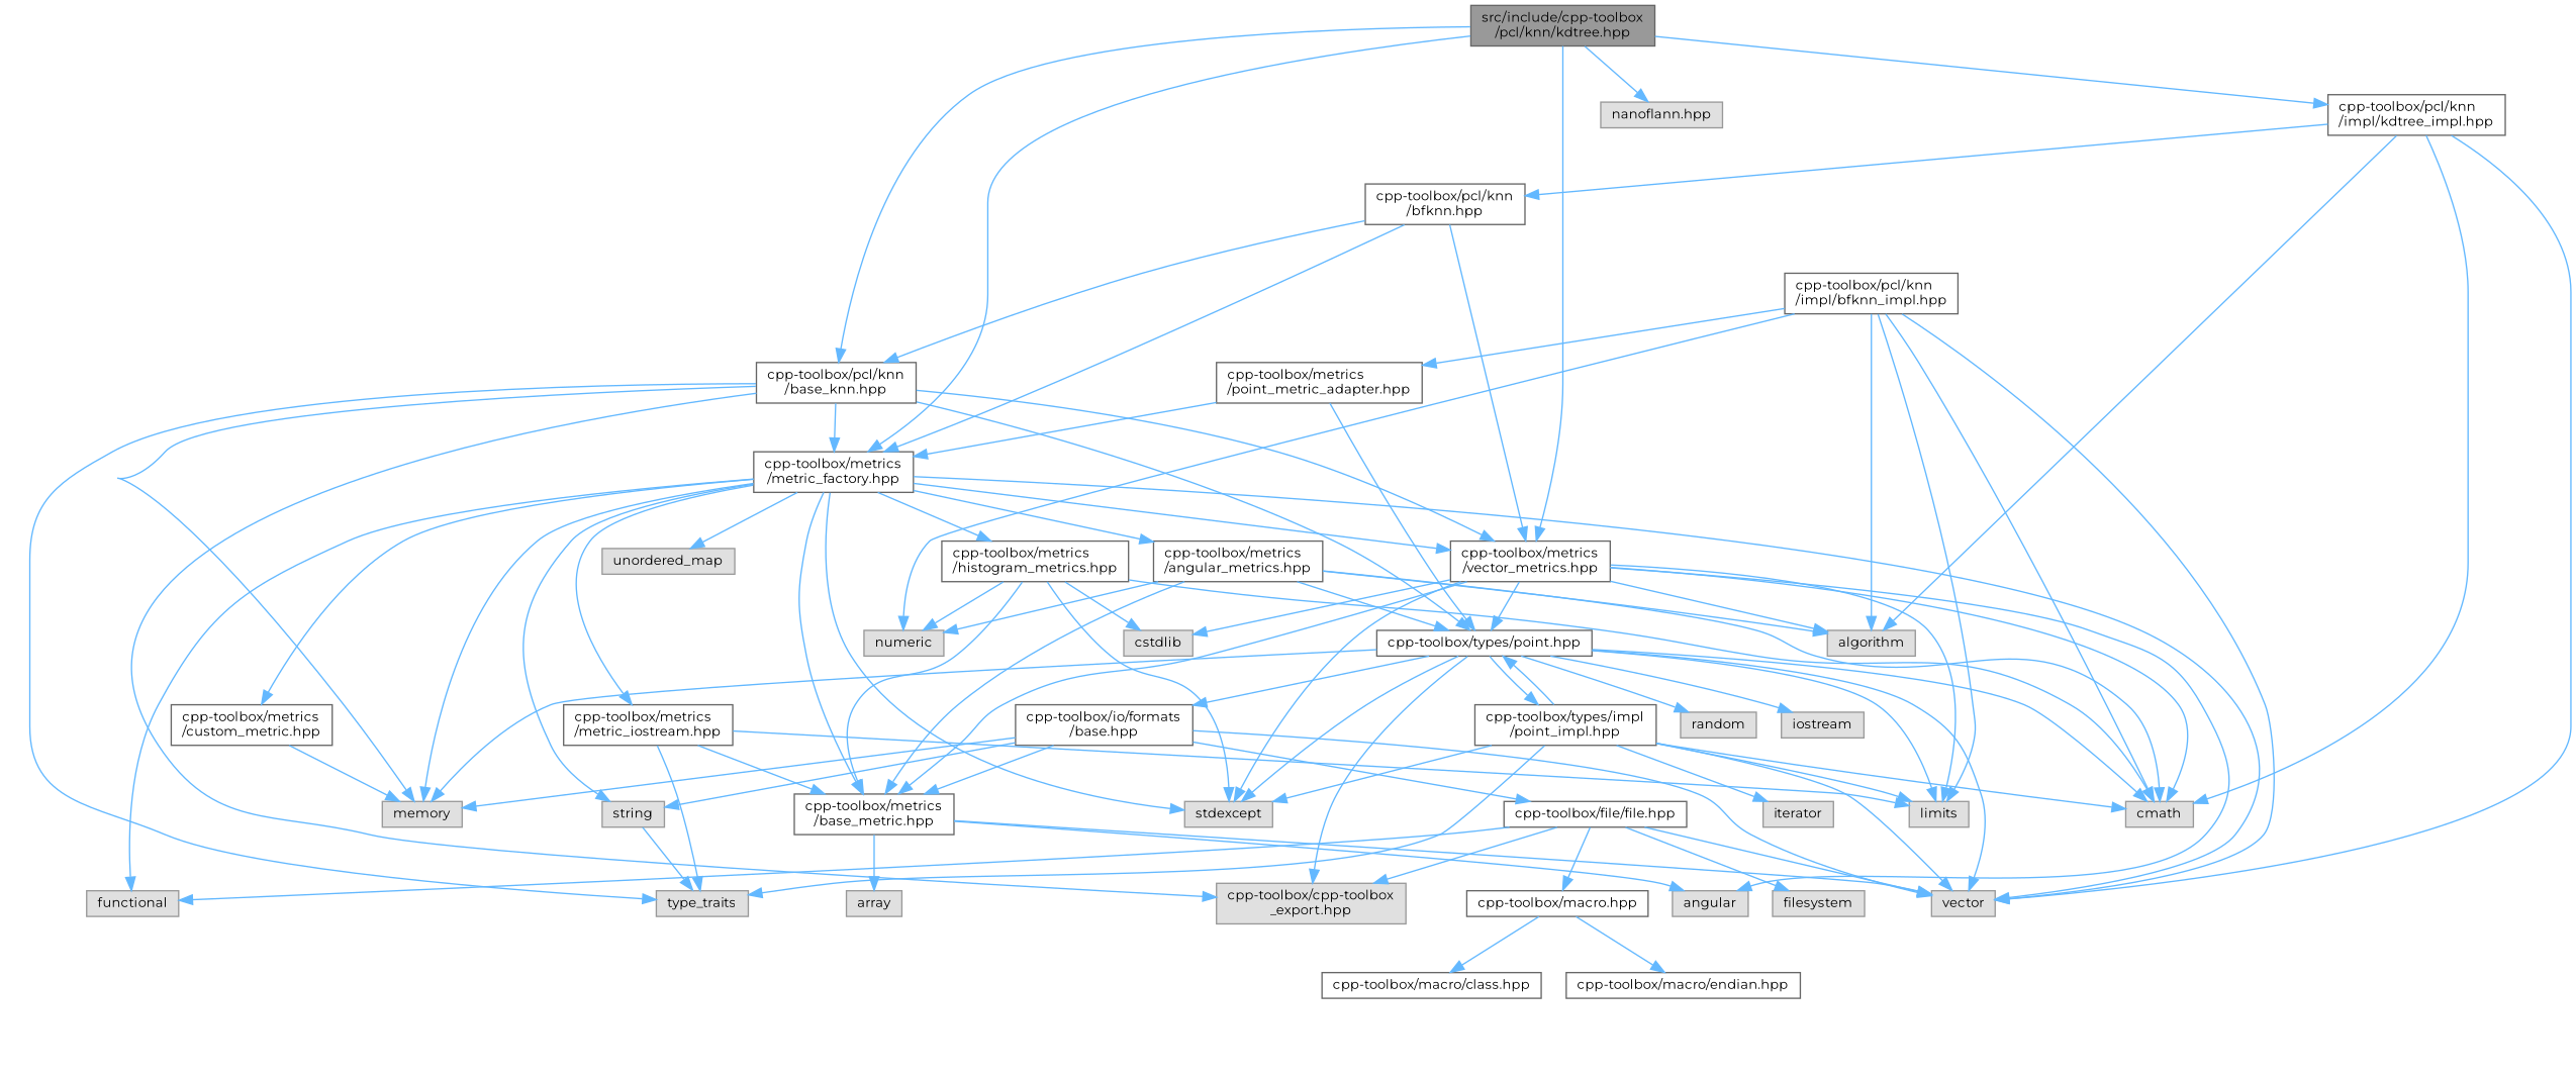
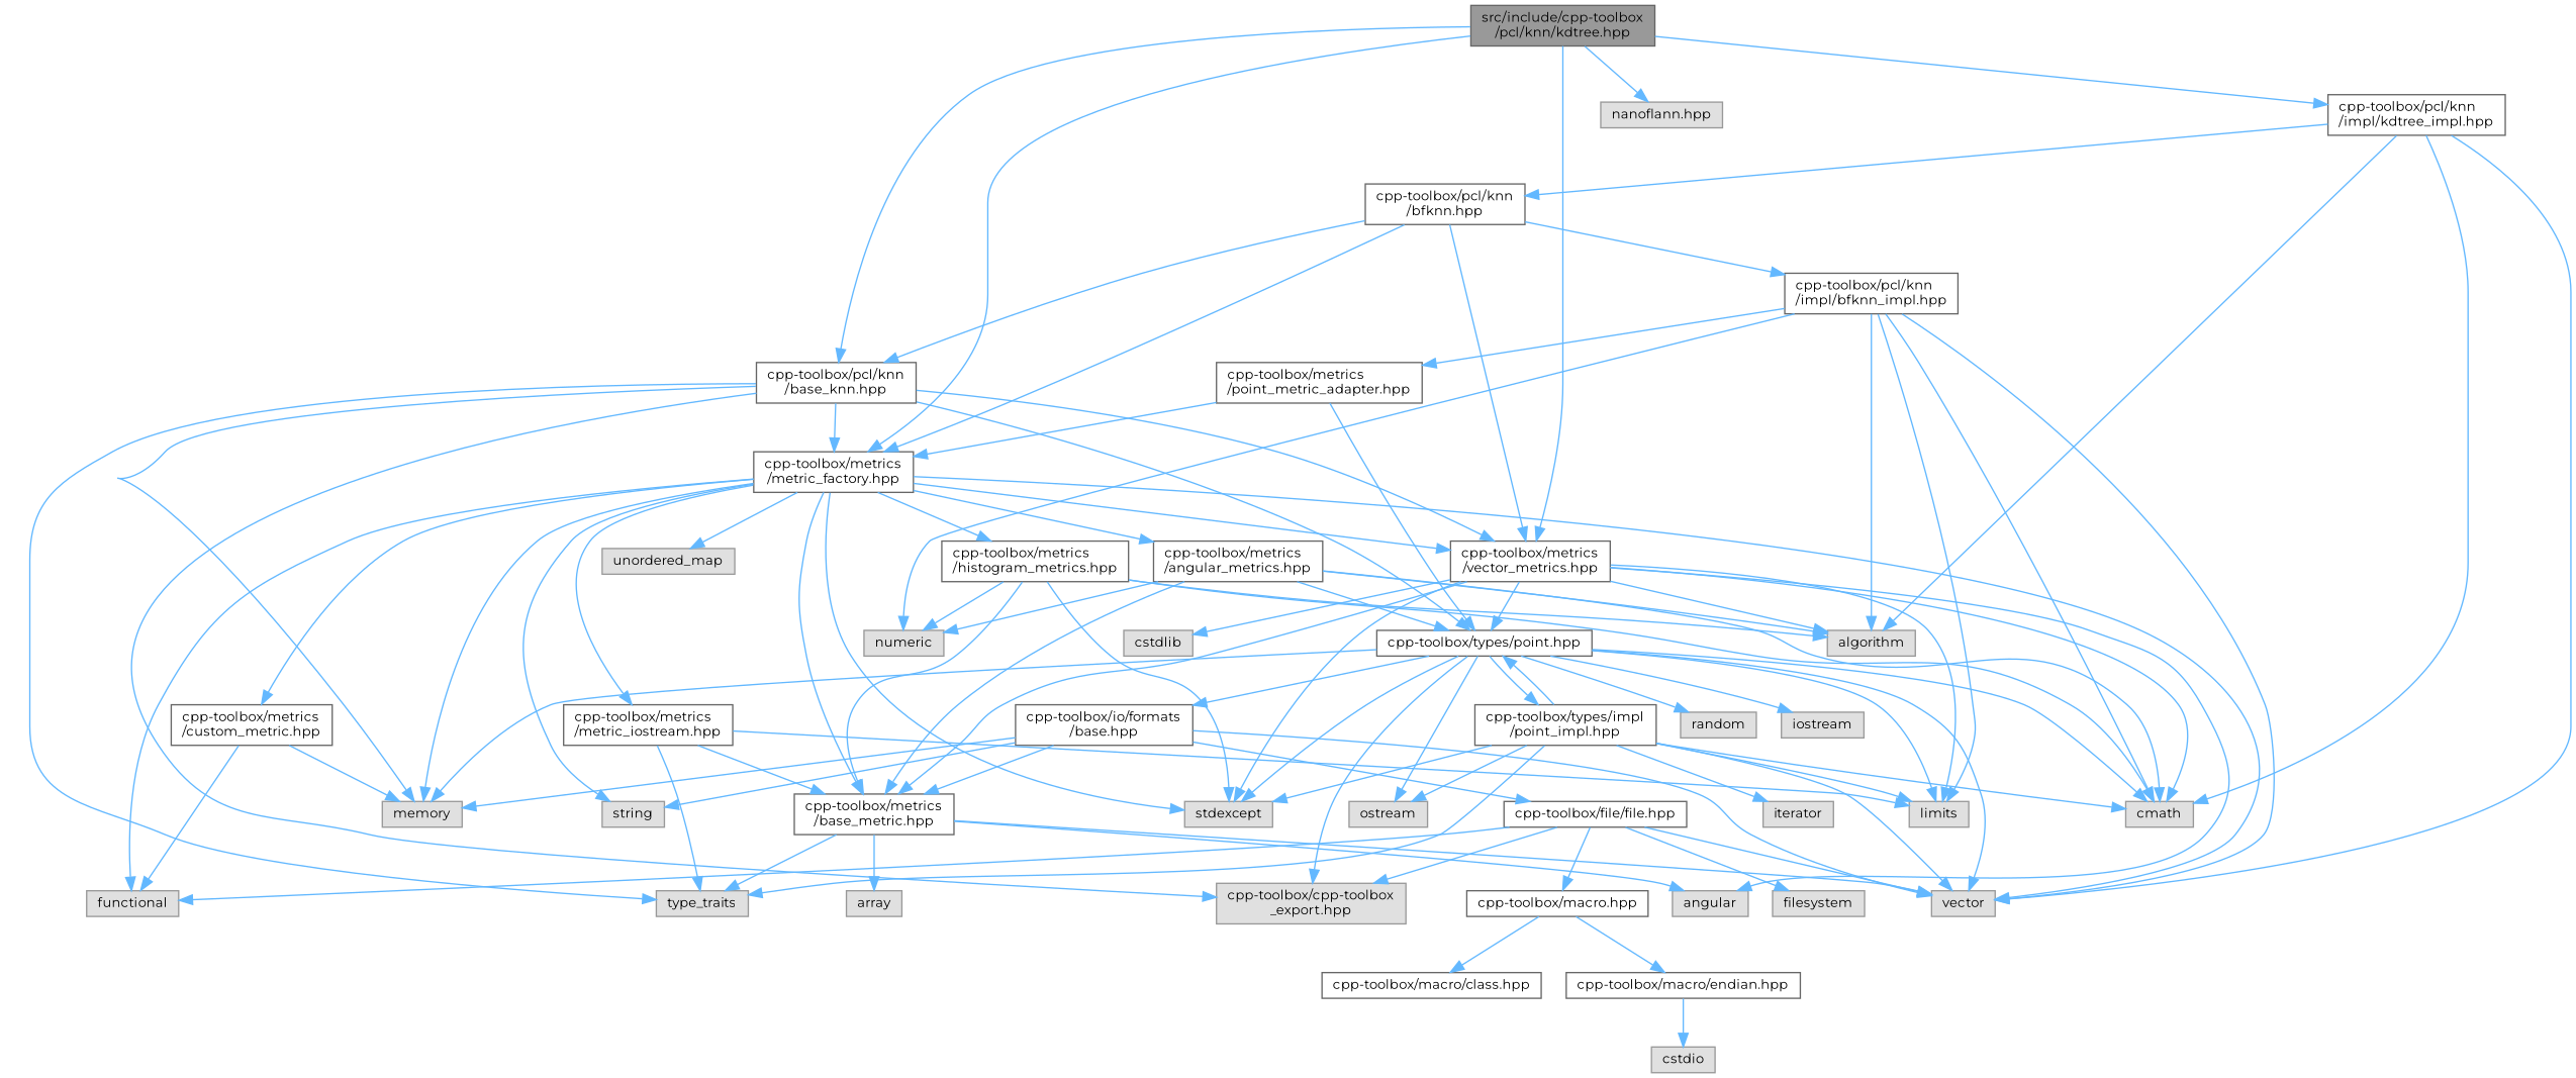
  digraph {
    fontname=Montserrat
    node [color=grey60 fillcolor="#E0E0E0" fontname=Montserrat fontsize=10 shape=box style=filled]
    edge [color=steelblue1 fontname=Montserrat fontsize=10 labelfontname=Helvetica labelfontsize=10 style=solid]
    n1 [color=gray40 fillcolor=grey60 fontcolor=black height=0.2 label="src/include/cpp-toolbox\l/pcl/knn/kdtree.hpp" width=0.4]
    n2 [color=grey40 fillcolor=white height=0.2 label="cpp-toolbox/pcl/knn\l/base_knn.hpp" width=0.4]
    n3 [color=grey40 fillcolor=white height=0.2 label="cpp-toolbox/metrics\l/vector_metrics.hpp" width=0.4]
    n4 [color=grey40 fillcolor=white height=0.2 label="cpp-toolbox/metrics\l/metric_factory.hpp" width=0.4]
    n5 [height=0.2 label="nanoflann.hpp" width=0.4]
    n6 [color=grey40 fillcolor=white height=0.2 label="cpp-toolbox/pcl/knn\l/impl/kdtree_impl.hpp" width=0.4]
    n7 [height=0.2 label=memory width=0.4]
    n8 [height=0.2 label=type_traits width=0.4]
    n9 [height=0.2 label="cpp-toolbox/cpp-toolbox\l_export.hpp" width=0.4]
    n10 [color=grey40 fillcolor=white height=0.2 label="cpp-toolbox/types/point.hpp" width=0.4]
    n11 [height=0.2 label=cmath width=0.4]
    n12 [height=0.2 label=limits width=0.4]
    n13 [height=0.2 label=stdexcept width=0.4]
    n14 [height=0.2 label=algorithm width=0.4]
    n15 [height=0.2 label=angular width=0.4]
    n16 [height=0.2 label=cstdlib width=0.4]
    n17 [color=grey40 fillcolor=white height=0.2 label="cpp-toolbox/metrics\l/base_metric.hpp" width=0.4]
    n18 [height=0.2 label=vector width=0.4]
    n19 [height=0.2 label=string width=0.4]
    n20 [height=0.2 label=functional width=0.4]
    n21 [height=0.2 label=unordered_map width=0.4]
    n22 [color=grey40 fillcolor=white height=0.2 label="cpp-toolbox/metrics\l/metric_iostream.hpp" width=0.4]
    n23 [color=grey40 fillcolor=white height=0.2 label="cpp-toolbox/metrics\l/histogram_metrics.hpp" width=0.4]
    n24 [color=grey40 fillcolor=white height=0.2 label="cpp-toolbox/metrics\l/angular_metrics.hpp" width=0.4]
    n25 [color=grey40 fillcolor=white height=0.2 label="cpp-toolbox/metrics\l/custom_metric.hpp" width=0.4]
    n26 [color=grey40 fillcolor=white height=0.2 label="cpp-toolbox/pcl/knn\l/bfknn.hpp" width=0.4]
    n27 [height=0.2 label=iostream width=0.4]
+   n28 [height=0.2 label=ostream width=0.4]
    n29 [height=0.2 label=random width=0.4]
    n30 [color=grey40 fillcolor=white height=0.2 label="cpp-toolbox/io/formats\l/base.hpp" width=0.4]
    n31 [color=grey40 fillcolor=white height=0.2 label="cpp-toolbox/types/impl\l/point_impl.hpp" width=0.4]
    n32 [color=grey40 fillcolor=white height=0.2 label="cpp-toolbox/file/file.hpp" width=0.4]
    n33 [height=0.2 label=iterator width=0.4]
    n34 [height=0.2 label=filesystem width=0.4]
    n35 [color=grey40 fillcolor=white height=0.2 label="cpp-toolbox/macro.hpp" width=0.4]
    n36 [color=grey40 fillcolor=white height=0.2 label="cpp-toolbox/macro/class.hpp" width=0.4]
    n37 [color=grey40 fillcolor=white height=0.2 label="cpp-toolbox/macro/endian.hpp" width=0.4]
+   n38 [height=0.2 label=cstdio width=0.4]
    n39 [height=0.2 label=array width=0.4]
    n40 [height=0.2 label=numeric width=0.4]
    n41 [color=grey40 fillcolor=white height=0.2 label="cpp-toolbox/pcl/knn\l/impl/bfknn_impl.hpp" width=0.4]
    n42 [color=grey40 fillcolor=white height=0.2 label="cpp-toolbox/metrics\l/point_metric_adapter.hpp" width=0.4]
    n1 -> n2
    n1 -> n3
    n1 -> n4
    n1 -> n5
    n1 -> n6
    n2 -> n3
    n2 -> n4
    n2 -> n7
    n2 -> n8
    n2 -> n9
    n2 -> n10
    n3 -> n10
    n3 -> n11
    n3 -> n12
    n3 -> n13
    n3 -> n14
    n3 -> n15
    n3 -> n16
    n3 -> n17
    n4 -> n3
    n4 -> n7
    n4 -> n13
    n4 -> n17
    n4 -> n18
    n4 -> n19
    n4 -> n20
    n4 -> n21
    n4 -> n22
    n4 -> n23
    n4 -> n24
    n4 -> n25
    n6 -> n11
    n6 -> n14
    n6 -> n18
    n6 -> n26
    n10 -> n7
    n10 -> n9
    n10 -> n11
    n10 -> n12
    n10 -> n13
    n10 -> n18
    n10 -> n27
+   n10 -> n28
    n10 -> n29
    n10 -> n30
    n10 -> n31
-   n19 -> n8
+   n17 -> n8
    n17 -> n15
    n17 -> n18
    n17 -> n39
    n22 -> n8
    n22 -> n12
    n22 -> n17
    n23 -> n11
    n23 -> n13
-   n23 -> n16
+   n23 -> n14
    n23 -> n17
    n23 -> n40
    n24 -> n10
    n24 -> n11
    n24 -> n14
    n24 -> n17
    n24 -> n40
    n25 -> n7
+   n25 -> n20
    n26 -> n2
    n26 -> n3
    n26 -> n4
+   n26 -> n41
    n30 -> n7
    n30 -> n17
    n30 -> n18
    n30 -> n19
    n30 -> n32
    n31 -> n8
    n31 -> n10
    n31 -> n11
    n31 -> n12
    n31 -> n13
    n31 -> n18
+   n31 -> n28
    n31 -> n33
    n32 -> n9
    n32 -> n18
    n32 -> n20
    n32 -> n34
    n32 -> n35
    n35 -> n36
    n35 -> n37
+   n37 -> n38
    n41 -> n11
    n41 -> n12
    n41 -> n14
    n41 -> n18
    n41 -> n40
    n41 -> n42
    n42 -> n4
    n42 -> n10
  }
